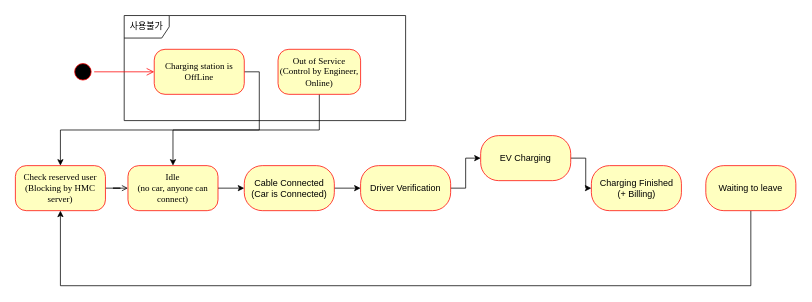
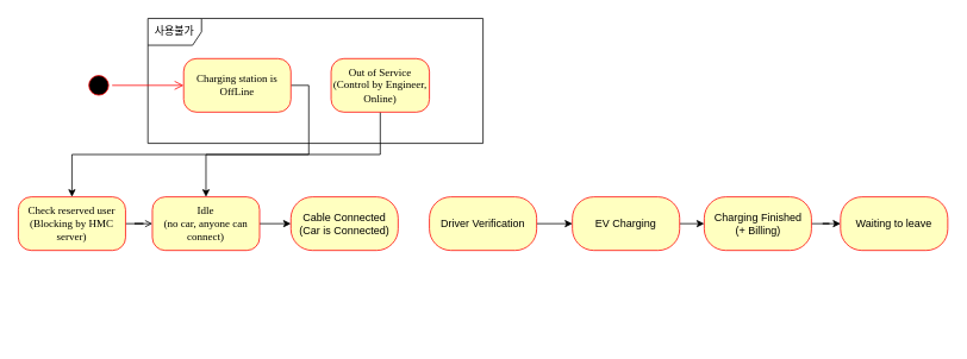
  <mxCell id="0" />
  <mxCell id="1" parent="0" />
  <mxCell id="2" value="사용불가" style="shape=umlFrame;whiteSpace=wrap;html=1;rounded=1;shadow=0;comic=0;labelBackgroundColor=none;strokeColor=#000000;strokeWidth=1;fillColor=#ffffff;fontFamily=Verdana;fontSize=12;fontColor=#000000;align=center;" parent="1" vertex="1"><mxGeometry x="165" y="20" width="375" height="140" as="geometry" /></mxCell>
  <mxCell id="3" value="" style="ellipse;html=1;shape=startState;fillColor=#000000;strokeColor=#ff0000;rounded=1;shadow=0;comic=0;labelBackgroundColor=none;fontFamily=Verdana;fontSize=12;fontColor=#000000;align=center;direction=south;" parent="1" vertex="1"><mxGeometry x="95" y="80" width="30" height="30" as="geometry" /></mxCell>
  <mxCell id="4" style="edgeStyle=orthogonalEdgeStyle;rounded=0;orthogonalLoop=1;jettySize=auto;html=1;exitX=1;exitY=0.5;exitDx=0;exitDy=0;" edge="1" parent="1" source="5" target="9"><mxGeometry relative="1" as="geometry" /></mxCell>
  <mxCell id="5" value="Charging station is OffLine" style="rounded=1;whiteSpace=wrap;html=1;arcSize=24;fillColor=#ffffc0;strokeColor=#ff0000;shadow=0;comic=0;labelBackgroundColor=none;fontFamily=Verdana;fontSize=12;fontColor=#000000;align=center;" parent="1" vertex="1"><mxGeometry x="205" y="65" width="120" height="60" as="geometry" /></mxCell>
  <mxCell id="6" style="edgeStyle=orthogonalEdgeStyle;rounded=0;orthogonalLoop=1;jettySize=auto;html=1;exitX=0.5;exitY=1;exitDx=0;exitDy=0;" edge="1" parent="1" source="7" target="11"><mxGeometry relative="1" as="geometry" /></mxCell>
  <mxCell id="7" value="Out of Service&lt;br&gt;(Control by Engineer, Online)" style="rounded=1;whiteSpace=wrap;html=1;arcSize=24;fillColor=#ffffc0;strokeColor=#ff0000;shadow=0;comic=0;labelBackgroundColor=none;fontFamily=Verdana;fontSize=12;fontColor=#000000;align=center;" parent="1" vertex="1"><mxGeometry x="370" y="65" width="110" height="60" as="geometry" /></mxCell>
  <mxCell id="8" style="edgeStyle=orthogonalEdgeStyle;rounded=0;orthogonalLoop=1;jettySize=auto;html=1;exitX=1;exitY=0.5;exitDx=0;exitDy=0;entryX=0;entryY=0.5;entryDx=0;entryDy=0;" edge="1" parent="1" source="9" target="14"><mxGeometry relative="1" as="geometry" /></mxCell>
  <mxCell id="9" value="Idle&lt;br&gt;(no car, anyone can connect)" style="rounded=1;whiteSpace=wrap;html=1;arcSize=24;fillColor=#ffffc0;strokeColor=#ff0000;shadow=0;comic=0;labelBackgroundColor=none;fontFamily=Verdana;fontSize=12;fontColor=#000000;align=center;" parent="1" vertex="1"><mxGeometry x="170" y="220" width="120" height="60" as="geometry" /></mxCell>
  <mxCell id="10" style="edgeStyle=orthogonalEdgeStyle;rounded=0;orthogonalLoop=1;jettySize=auto;html=1;entryX=0;entryY=0.5;entryDx=0;entryDy=0;endArrow=open;" edge="1" parent="1" source="11" target="9"><mxGeometry relative="1" as="geometry" /></mxCell>
  <mxCell id="11" value="Check reserved user&lt;br&gt;(Blocking by HMC server)" style="rounded=1;whiteSpace=wrap;html=1;arcSize=24;fillColor=#ffffc0;strokeColor=#ff0000;shadow=0;comic=0;labelBackgroundColor=none;fontFamily=Verdana;fontSize=12;fontColor=#000000;align=center;" parent="1" vertex="1"><mxGeometry x="20" y="220" width="120" height="60" as="geometry" /></mxCell>
  <mxCell id="12" style="edgeStyle=orthogonalEdgeStyle;html=1;labelBackgroundColor=none;endArrow=open;endSize=8;strokeColor=#ff0000;fontFamily=Verdana;fontSize=12;align=left;" parent="1" source="3" target="5" edge="1"><mxGeometry relative="1" as="geometry" /></mxCell>
- <mxCell id="13" style="edgeStyle=orthogonalEdgeStyle;rounded=0;orthogonalLoop=1;jettySize=auto;html=1;exitX=1;exitY=0.5;exitDx=0;exitDy=0;entryX=0;entryY=0.5;entryDx=0;entryDy=0;" edge="1" parent="1" source="14" target="22"><mxGeometry relative="1" as="geometry" /></mxCell>
  <mxCell id="14" value="Cable Connected&lt;br&gt;(Car is Connected)" style="rounded=1;whiteSpace=wrap;html=1;arcSize=40;fontColor=#000000;fillColor=#ffffc0;strokeColor=#ff0000;" vertex="1" parent="1"><mxGeometry x="325" y="220" width="120" height="60" as="geometry" /></mxCell>
  <mxCell id="15" style="edgeStyle=orthogonalEdgeStyle;rounded=0;orthogonalLoop=1;jettySize=auto;html=1;exitX=1;exitY=0.5;exitDx=0;exitDy=0;entryX=0;entryY=0.5;entryDx=0;entryDy=0;" edge="1" parent="1" source="16" target="18"><mxGeometry relative="1" as="geometry" /></mxCell>
- <mxCell id="16" value="EV Charging" style="rounded=1;whiteSpace=wrap;html=1;arcSize=40;fontColor=#000000;fillColor=#ffffc0;strokeColor=#ff0000;" vertex="1" parent="1"><mxGeometry x="640" y="180" width="120" height="60" as="geometry" /></mxCell>
+ <mxCell id="16" value="EV Charging" style="rounded=1;whiteSpace=wrap;html=1;arcSize=40;fontColor=#000000;fillColor=#ffffc0;strokeColor=#ff0000;" vertex="1" parent="1"><mxGeometry x="640" y="220" width="120" height="60" as="geometry" /></mxCell>
+ <mxCell id="17" style="edgeStyle=orthogonalEdgeStyle;rounded=0;orthogonalLoop=1;jettySize=auto;html=1;exitX=1;exitY=0.5;exitDx=0;exitDy=0;" edge="1" parent="1" source="18" target="20"><mxGeometry relative="1" as="geometry" /></mxCell>
  <mxCell id="18" value="Charging Finished&lt;br&gt;(+ Billing)" style="rounded=1;whiteSpace=wrap;html=1;arcSize=40;fontColor=#000000;fillColor=#ffffc0;strokeColor=#ff0000;" vertex="1" parent="1"><mxGeometry x="787.5" y="220" width="120" height="60" as="geometry" /></mxCell>
- <mxCell id="19" style="edgeStyle=orthogonalEdgeStyle;rounded=0;orthogonalLoop=1;jettySize=auto;html=1;exitX=0.5;exitY=1;exitDx=0;exitDy=0;entryX=0.5;entryY=1;entryDx=0;entryDy=0;" edge="1" parent="1" source="20" target="11"><mxGeometry relative="1" as="geometry"><Array as="points"><mxPoint x="1000" y="380" /><mxPoint x="80" y="380" /></Array></mxGeometry></mxCell>
  <mxCell id="20" value="Waiting to leave" style="rounded=1;whiteSpace=wrap;html=1;arcSize=40;fontColor=#000000;fillColor=#ffffc0;strokeColor=#ff0000;" vertex="1" parent="1"><mxGeometry x="940" y="220" width="120" height="60" as="geometry" /></mxCell>
  <mxCell id="21" style="edgeStyle=orthogonalEdgeStyle;rounded=0;orthogonalLoop=1;jettySize=auto;html=1;exitX=1;exitY=0.5;exitDx=0;exitDy=0;" edge="1" parent="1" source="22" target="16"><mxGeometry relative="1" as="geometry" /></mxCell>
  <mxCell id="22" value="Driver Verification" style="rounded=1;whiteSpace=wrap;html=1;arcSize=40;fontColor=#000000;fillColor=#ffffc0;strokeColor=#ff0000;" vertex="1" parent="1"><mxGeometry x="480" y="220" width="120" height="60" as="geometry" /></mxCell>
